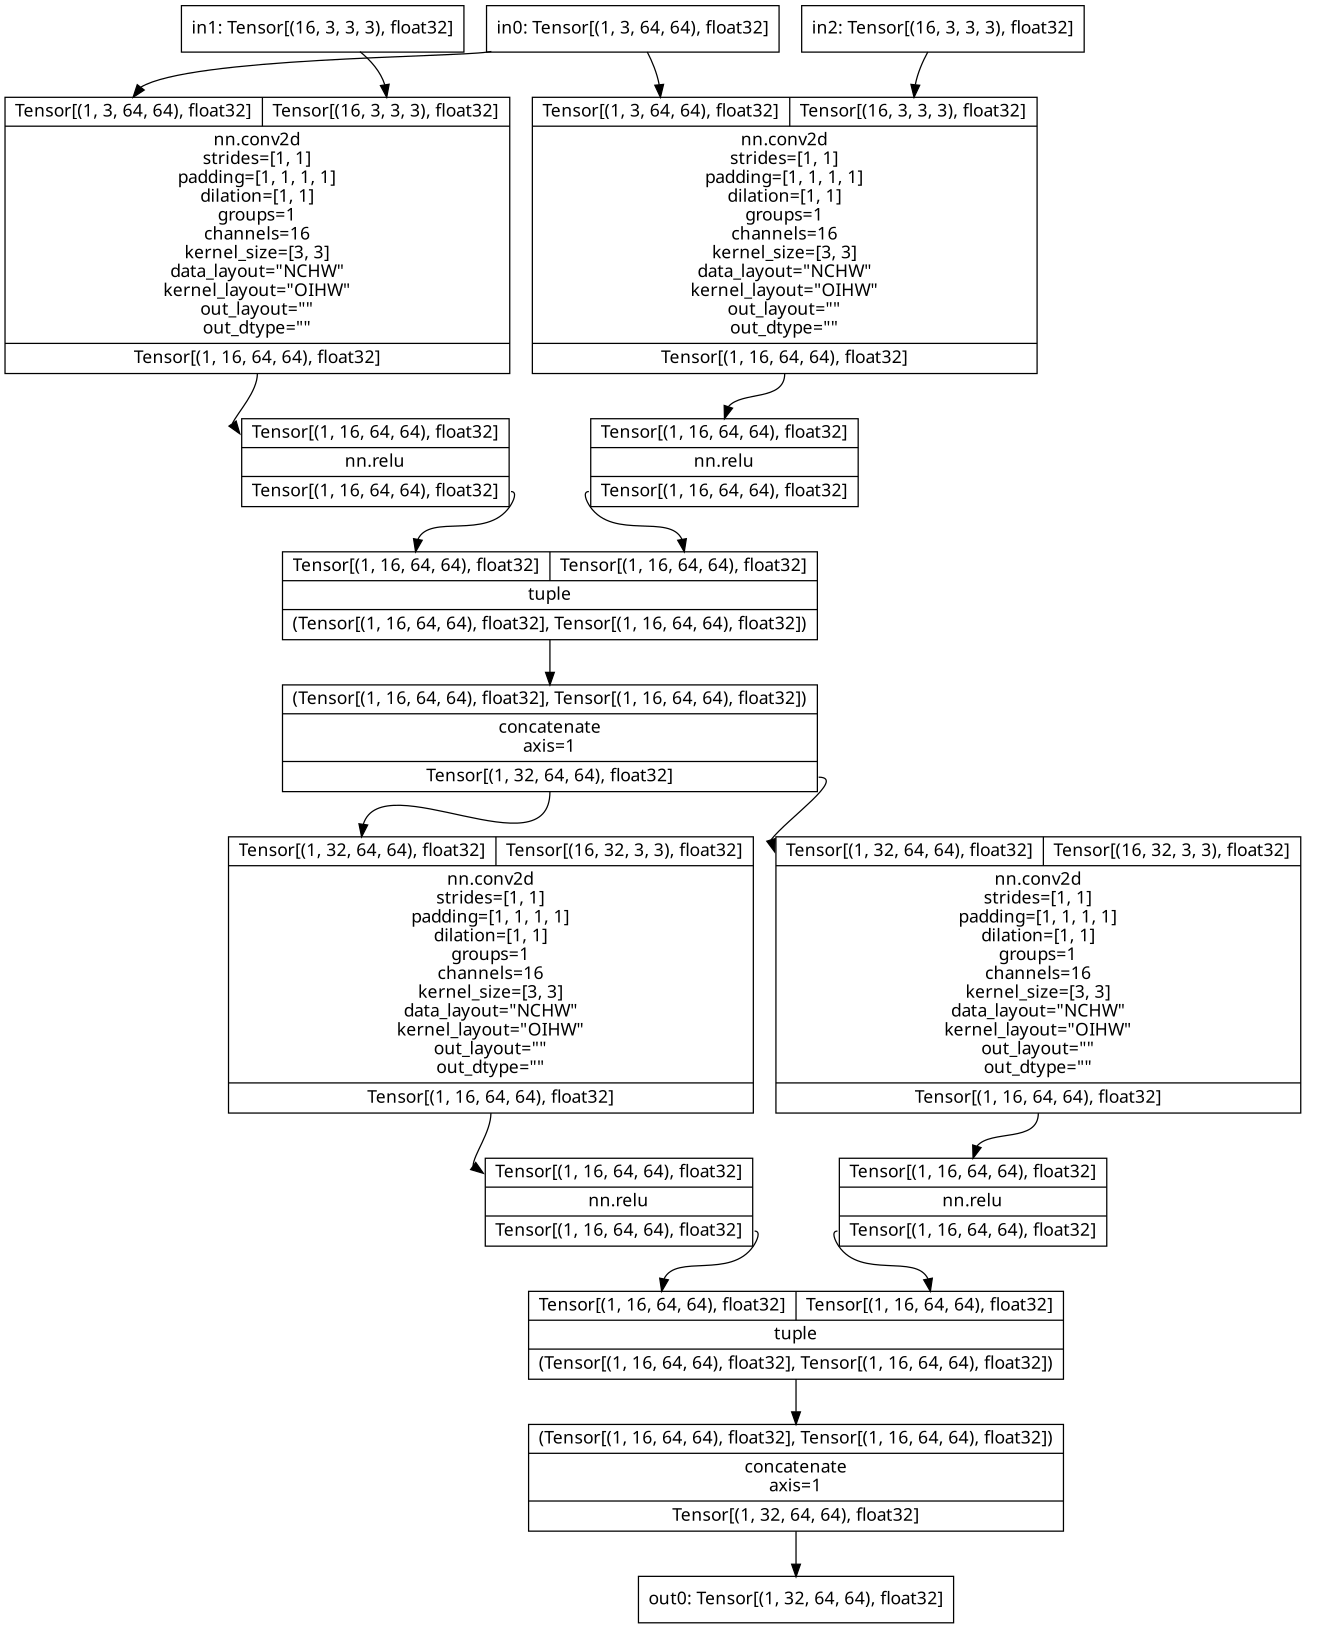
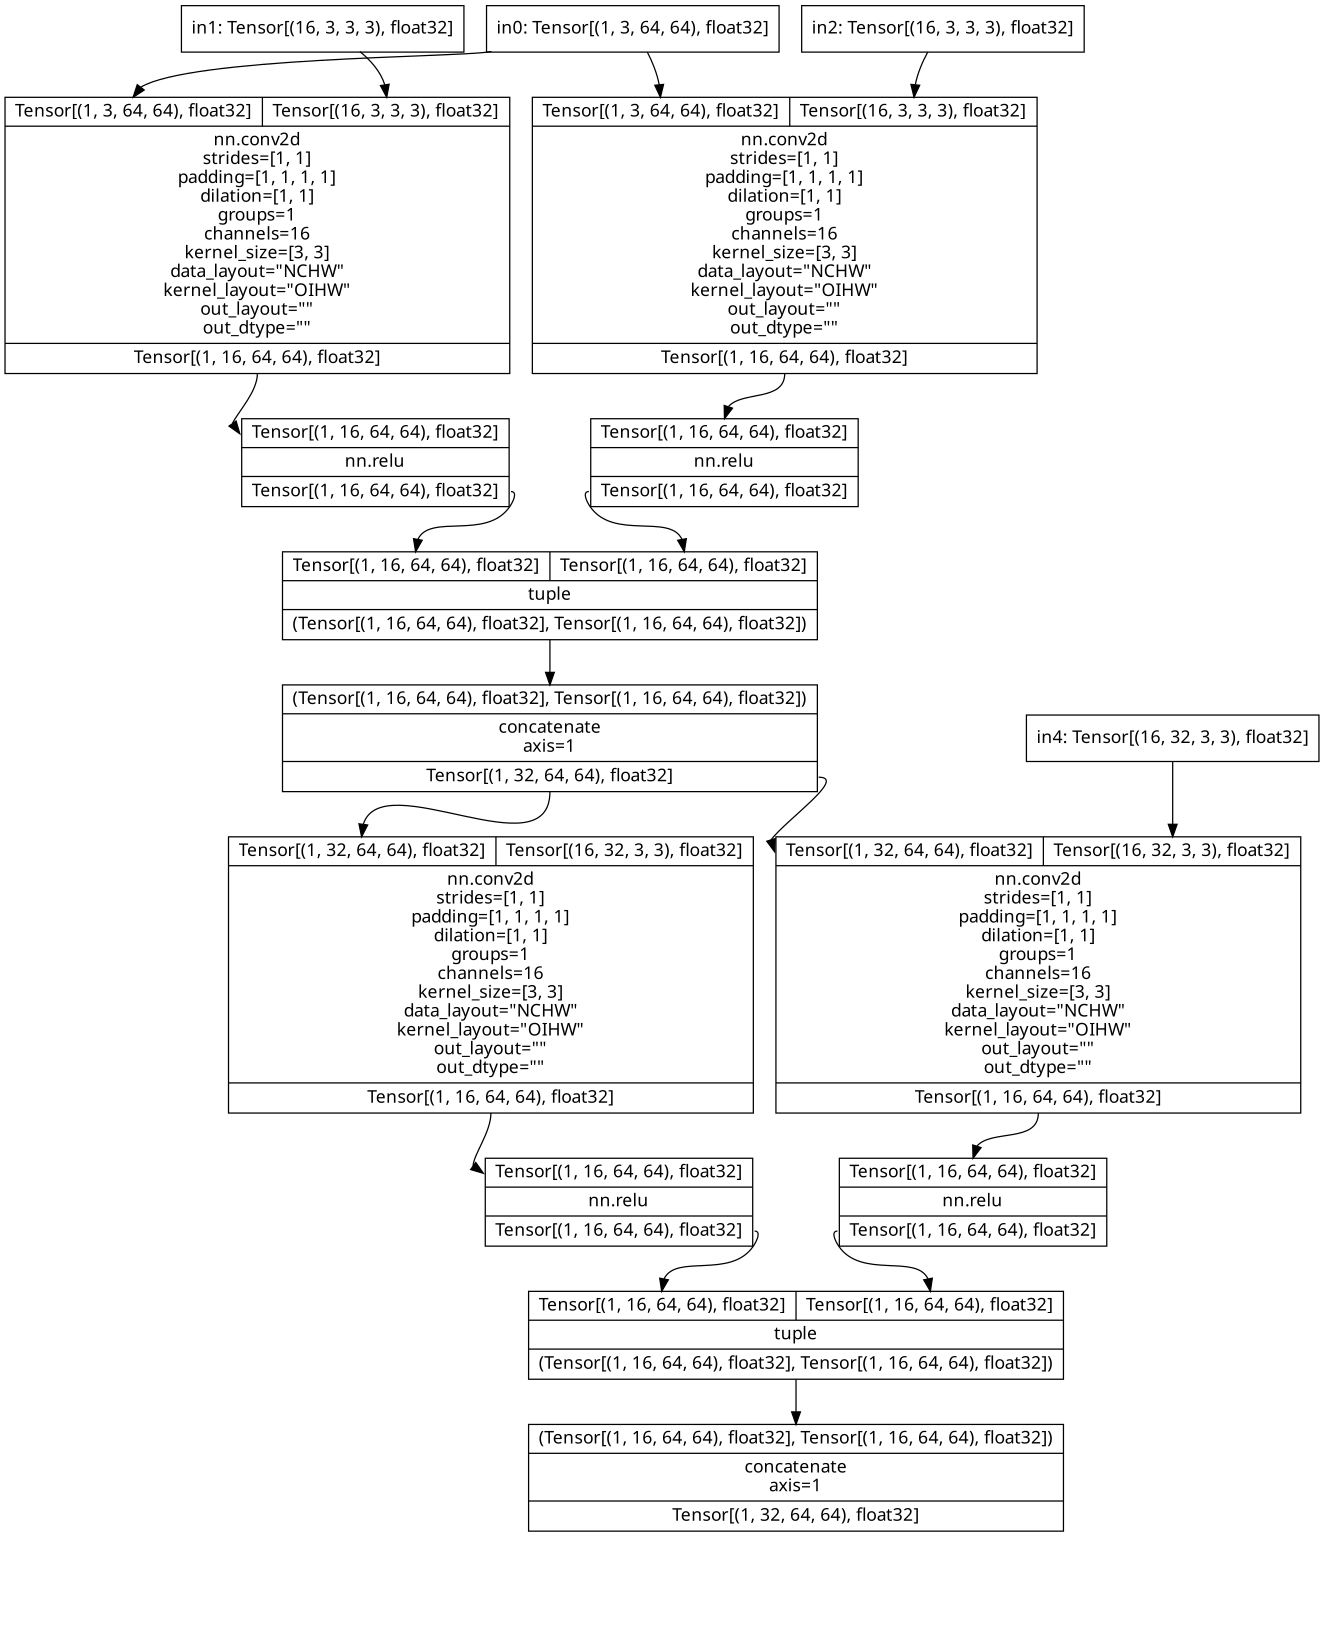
  digraph {
    fontname="Noto Sans"
    node [fontname="Noto Sans" shape=record]
    edge [fontname="Noto Sans" headport=i0 tailport=o0]
    n1 [label="in0: Tensor[(1, 3, 64, 64), float32]"]
    n2 [label="{{<i0>Tensor[(1, 3, 64, 64), float32]|<i1>Tensor[(16, 3, 3, 3), float32]}|nn.conv2d\nstrides=[1, 1]\npadding=[1, 1, 1, 1]\ndilation=[1, 1]\ngroups=1\nchannels=16\nkernel_size=[3, 3]\ndata_layout=\"NCHW\"\nkernel_layout=\"OIHW\"\nout_layout=\"\"\nout_dtype=\"\"|{<o0>Tensor[(1, 16, 64, 64), float32]}}"]
    n3 [label="{{<i0>Tensor[(1, 3, 64, 64), float32]|<i1>Tensor[(16, 3, 3, 3), float32]}|nn.conv2d\nstrides=[1, 1]\npadding=[1, 1, 1, 1]\ndilation=[1, 1]\ngroups=1\nchannels=16\nkernel_size=[3, 3]\ndata_layout=\"NCHW\"\nkernel_layout=\"OIHW\"\nout_layout=\"\"\nout_dtype=\"\"|{<o0>Tensor[(1, 16, 64, 64), float32]}}"]
    n4 [label="{{<i0>Tensor[(1, 16, 64, 64), float32]}|nn.relu\n|{<o0>Tensor[(1, 16, 64, 64), float32]}}"]
    n5 [label="{{<i0>Tensor[(1, 16, 64, 64), float32]}|nn.relu\n|{<o0>Tensor[(1, 16, 64, 64), float32]}}"]
    n6 [label="in1: Tensor[(16, 3, 3, 3), float32]"]
    n7 [label="{{<i0>Tensor[(1, 16, 64, 64), float32]|<i1>Tensor[(1, 16, 64, 64), float32]}|tuple\n|{<o0>(Tensor[(1, 16, 64, 64), float32], Tensor[(1, 16, 64, 64), float32])}}"]
    n8 [label="{{<i0>(Tensor[(1, 16, 64, 64), float32], Tensor[(1, 16, 64, 64), float32])}|concatenate\naxis=1|{<o0>Tensor[(1, 32, 64, 64), float32]}}"]
    n9 [label="in2: Tensor[(16, 3, 3, 3), float32]"]
    n10 [label="{{<i0>Tensor[(1, 32, 64, 64), float32]|<i1>Tensor[(16, 32, 3, 3), float32]}|nn.conv2d\nstrides=[1, 1]\npadding=[1, 1, 1, 1]\ndilation=[1, 1]\ngroups=1\nchannels=16\nkernel_size=[3, 3]\ndata_layout=\"NCHW\"\nkernel_layout=\"OIHW\"\nout_layout=\"\"\nout_dtype=\"\"|{<o0>Tensor[(1, 16, 64, 64), float32]}}"]
    n11 [label="{{<i0>Tensor[(1, 32, 64, 64), float32]|<i1>Tensor[(16, 32, 3, 3), float32]}|nn.conv2d\nstrides=[1, 1]\npadding=[1, 1, 1, 1]\ndilation=[1, 1]\ngroups=1\nchannels=16\nkernel_size=[3, 3]\ndata_layout=\"NCHW\"\nkernel_layout=\"OIHW\"\nout_layout=\"\"\nout_dtype=\"\"|{<o0>Tensor[(1, 16, 64, 64), float32]}}"]
    n12 [label="{{<i0>Tensor[(1, 16, 64, 64), float32]}|nn.relu\n|{<o0>Tensor[(1, 16, 64, 64), float32]}}"]
    n13 [label="{{<i0>Tensor[(1, 16, 64, 64), float32]}|nn.relu\n|{<o0>Tensor[(1, 16, 64, 64), float32]}}"]
    n14 [label="{{<i0>Tensor[(1, 16, 64, 64), float32]|<i1>Tensor[(1, 16, 64, 64), float32]}|tuple\n|{<o0>(Tensor[(1, 16, 64, 64), float32], Tensor[(1, 16, 64, 64), float32])}}"]
    n15 [label="{{<i0>(Tensor[(1, 16, 64, 64), float32], Tensor[(1, 16, 64, 64), float32])}|concatenate\naxis=1|{<o0>Tensor[(1, 32, 64, 64), float32]}}"]
-   n17 [label="out0: Tensor[(1, 32, 64, 64), float32]"]
+   n16 [label="in4: Tensor[(16, 32, 3, 3), float32]"]
    n1 -> n2
    n1 -> n3
    n2 -> n4
    n3 -> n5
    n4 -> n7
    n5 -> n7 [headport=i1]
    n6 -> n2 [headport=i1]
    n7 -> n8
    n8 -> n10
    n8 -> n11
    n9 -> n3 [headport=i1]
    n10 -> n12
    n11 -> n13
    n12 -> n14
    n13 -> n14 [headport=i1]
    n14 -> n15
-   n15 -> n17
+   n16 -> n11 [headport=i1]
  }
